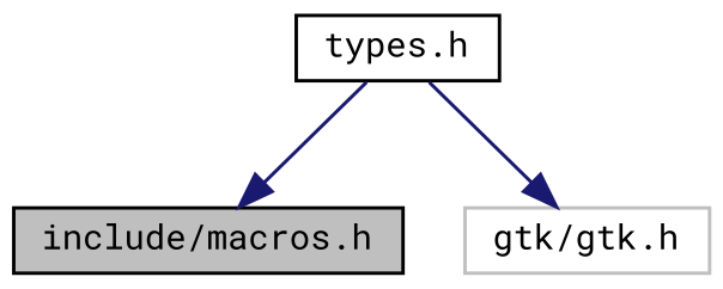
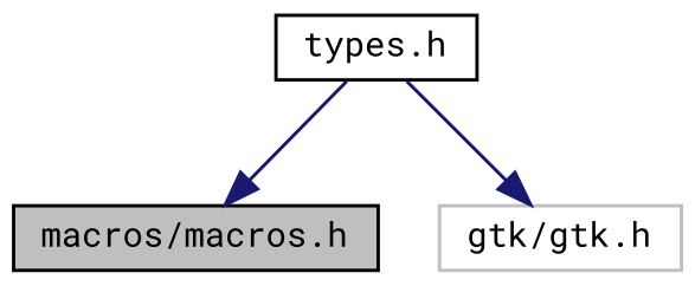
  digraph {
    fontname="Roboto Mono"
    node [color=black fillcolor=white fontname="Roboto Mono" fontsize=10 shape=record style=filled]
    edge [color=midnightblue fontname="Roboto Mono" fontsize=10 labelfontname=Helvetica labelfontsize=10 style=solid]
-   n1 [fillcolor=grey75 fontcolor=black height=0.2 label="include/macros.h" width=0.4]
+   n1 [fillcolor=grey75 fontcolor=black height=0.2 label="macros/macros.h" width=0.4]
    n2 [height=0.2 label="types.h" width=0.4]
    n3 [color=grey75 height=0.2 label="gtk/gtk.h" width=0.4]
    n2 -> n1
    n2 -> n3
  }
